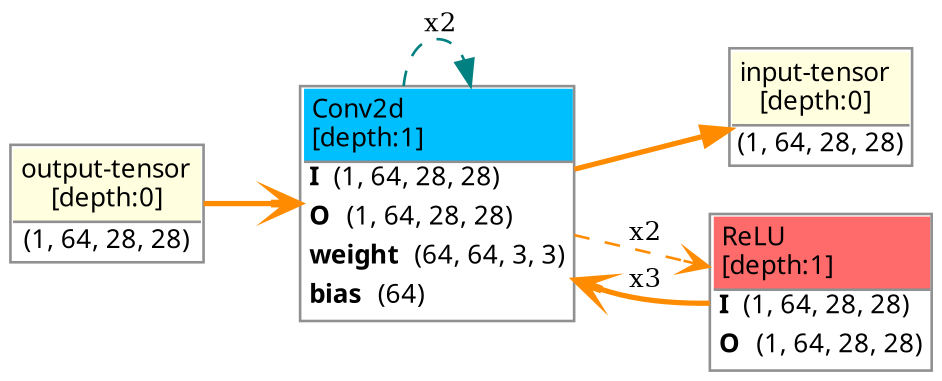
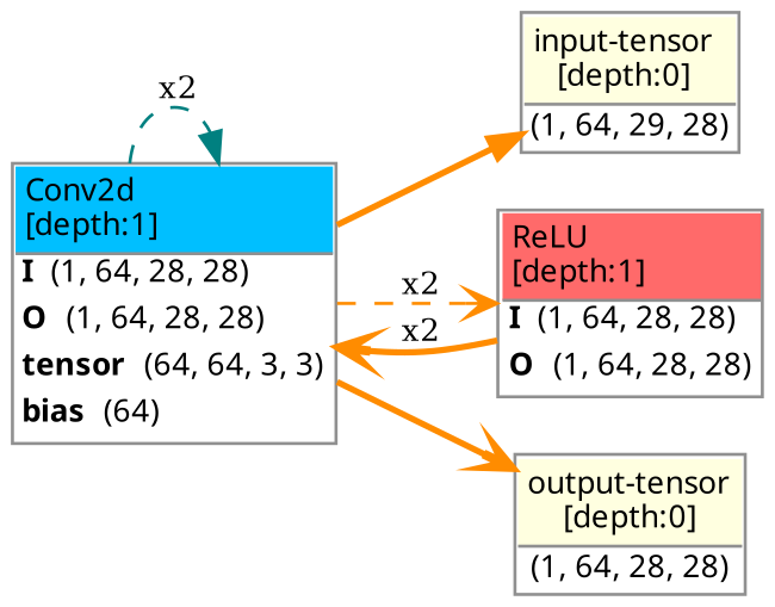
  strict digraph {
    ordering=in
    rankdir=LR
    node [align=left color="#909090" fillcolor="#ffffff90" fontname="Linux libertine" fontsize=10 margin=0 ranksep=0.1 shape=plaintext style=filled]
    edge [arrowhead=vee color=darkorange fontsize=10 style=bold]
-   n1 [height=0.2 label=<                     <TABLE BORDER="1" CELLBORDER="0"                     CELLSPACING="0" CELLPADDING="2">                         <TR>                             <TD BGCOLOR="lightyellow" ALIGN="LEFT"                             BORDER="1" SIDES="B"                             >input-tensor<BR ALIGN="LEFT"/>[depth:0]</TD>                         </TR>                         <TR>                             <TD>(1, 64, 28, 28)</TD>                         </TR>                                              </TABLE>>]
-   n2 [height=0.2 label=<                     <TABLE BORDER="1" CELLBORDER="0"                     CELLSPACING="0" CELLPADDING="2">                         <TR>                             <TD BGCOLOR="deepskyblue1" ALIGN="LEFT"                             BORDER="1" SIDES="B"                             >Conv2d<BR ALIGN="LEFT"/>[depth:1]</TD>                         </TR>                         <TR>                             <TD ALIGN="LEFT"><B>I</B> (1, 64, 28, 28)</TD>                         </TR>                         <TR>                             <TD ALIGN="LEFT"><B>O</B> (1, 64, 28, 28)</TD>                         </TR>                                         <TR>                     <TD ALIGN="LEFT"><B>weight</B> (64, 64, 3, 3)</TD>                 </TR>                 <TR>                     <TD ALIGN="LEFT"><B>bias</B> (64)</TD>                 </TR>                     </TABLE>>]
+   n1 [height=0.2 label=<                     <TABLE BORDER="1" CELLBORDER="0"                     CELLSPACING="0" CELLPADDING="2">                         <TR>                             <TD BGCOLOR="lightyellow" ALIGN="LEFT"                             BORDER="1" SIDES="B"                             >input-tensor<BR ALIGN="LEFT"/>[depth:0]</TD>                         </TR>                         <TR>                             <TD>(1, 64, 29, 28)</TD>                         </TR>                                              </TABLE>>]
+   n2 [height=0.2 label=<                     <TABLE BORDER="1" CELLBORDER="0"                     CELLSPACING="0" CELLPADDING="2">                         <TR>                             <TD BGCOLOR="deepskyblue1" ALIGN="LEFT"                             BORDER="1" SIDES="B"                             >Conv2d<BR ALIGN="LEFT"/>[depth:1]</TD>                         </TR>                         <TR>                             <TD ALIGN="LEFT"><B>I</B> (1, 64, 28, 28)</TD>                         </TR>                         <TR>                             <TD ALIGN="LEFT"><B>O</B> (1, 64, 28, 28)</TD>                         </TR>                                         <TR>                     <TD ALIGN="LEFT"><B>tensor</B> (64, 64, 3, 3)</TD>                 </TR>                 <TR>                     <TD ALIGN="LEFT"><B>bias</B> (64)</TD>                 </TR>                     </TABLE>>]
    n3 [height=0.2 label=<                     <TABLE BORDER="1" CELLBORDER="0"                     CELLSPACING="0" CELLPADDING="2">                         <TR>                             <TD BGCOLOR="indianred1" ALIGN="LEFT"                             BORDER="1" SIDES="B"                             >ReLU<BR ALIGN="LEFT"/>[depth:1]</TD>                         </TR>                         <TR>                             <TD ALIGN="LEFT"><B>I</B> (1, 64, 28, 28)</TD>                         </TR>                         <TR>                             <TD ALIGN="LEFT"><B>O</B> (1, 64, 28, 28)</TD>                         </TR>                                              </TABLE>>]
    n4 [height=0.2 label=<                     <TABLE BORDER="1" CELLBORDER="0"                     CELLSPACING="0" CELLPADDING="2">                         <TR>                             <TD BGCOLOR="lightyellow" ALIGN="LEFT"                             BORDER="1" SIDES="B"                             >output-tensor<BR ALIGN="LEFT"/>[depth:0]</TD>                         </TR>                         <TR>                             <TD>(1, 64, 28, 28)</TD>                         </TR>                                              </TABLE>>]
    n2 -> n1 [arrowhead=normal]
    n2 -> n2 [arrowhead=normal color=teal label=" x2" style=dashed]
    n2 -> n3 [label=" x2" style=dashed]
-   n4 -> n2
-   n3 -> n2 [label=" x3"]
+   n2 -> n4
+   n3 -> n2 [label=" x2"]
  }
